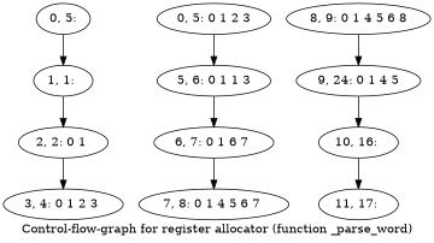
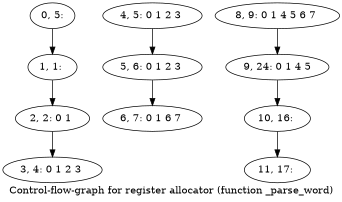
  digraph {
    label="Control-flow-graph for register allocator (function _parse_word)"
    n1 [label="0, 5:"]
    n2 [label="1, 1: "]
    n3 [label="2, 2: 0 1 "]
    n4 [label="3, 4: 0 1 2 3 "]
-   n5 [label="0, 5: 0 1 2 3"]
-   n6 [label="5, 6: 0 1 1 3"]
+   n5 [label="4, 5: 0 1 2 3 "]
+   n6 [label="5, 6: 0 1 2 3 "]
    n7 [label="6, 7: 0 1 6 7 "]
-   n8 [label="7, 8: 0 1 4 5 6 7 "]
-   n9 [label="8, 9: 0 1 4 5 6 8"]
+   n9 [label="8, 9: 0 1 4 5 6 7 "]
    n10 [label="9, 24: 0 1 4 5"]
    n11 [label="10, 16: "]
    n12 [label="11, 17: "]
    n1 -> n2
    n2 -> n3
    n3 -> n4
    n5 -> n6
    n6 -> n7
-   n7 -> n8
    n9 -> n10
    n10 -> n11
    n11 -> n12
  }
